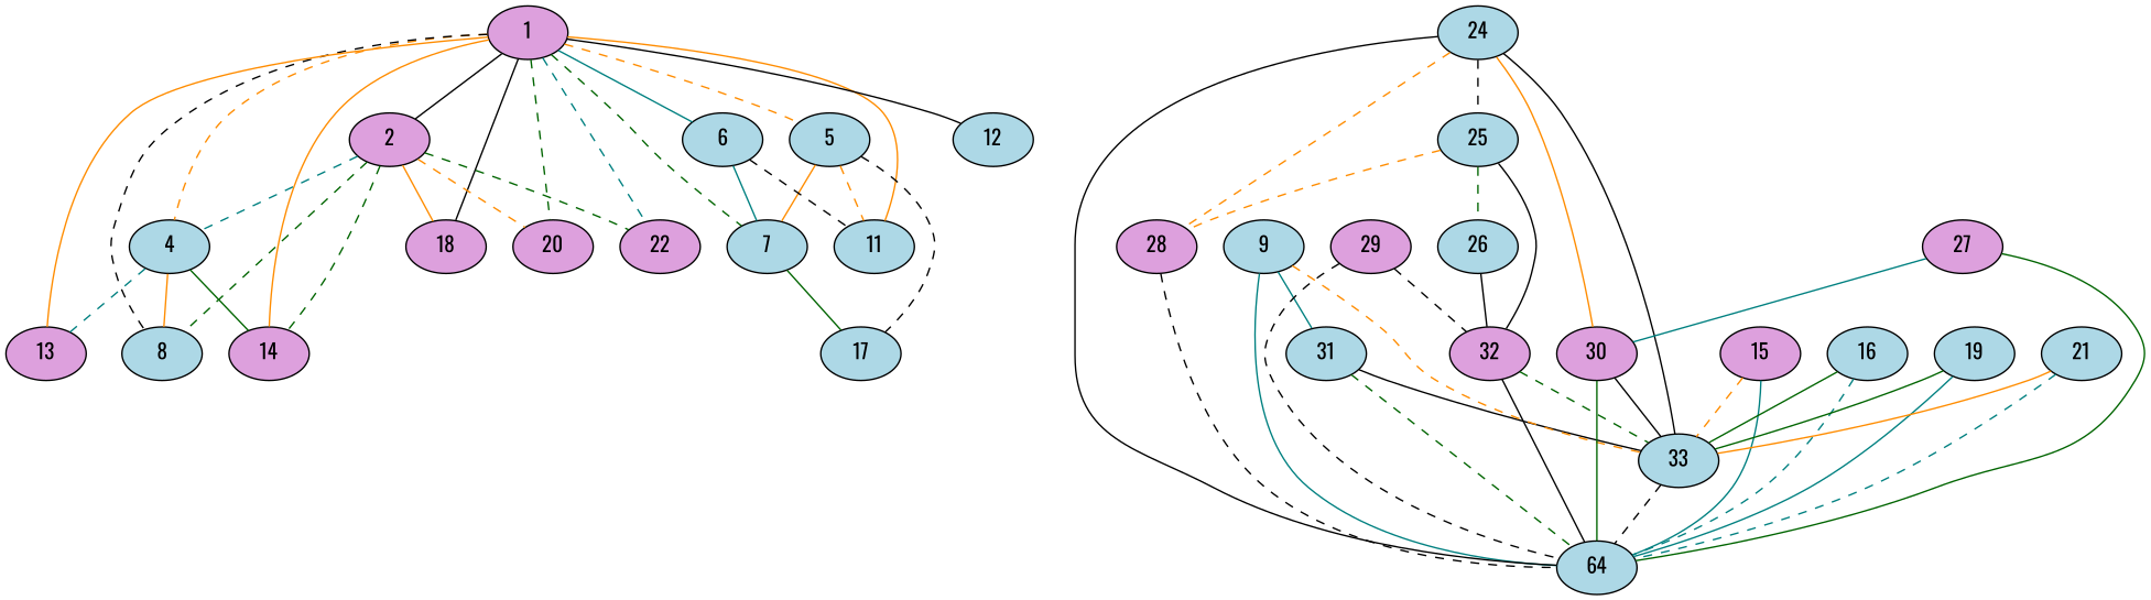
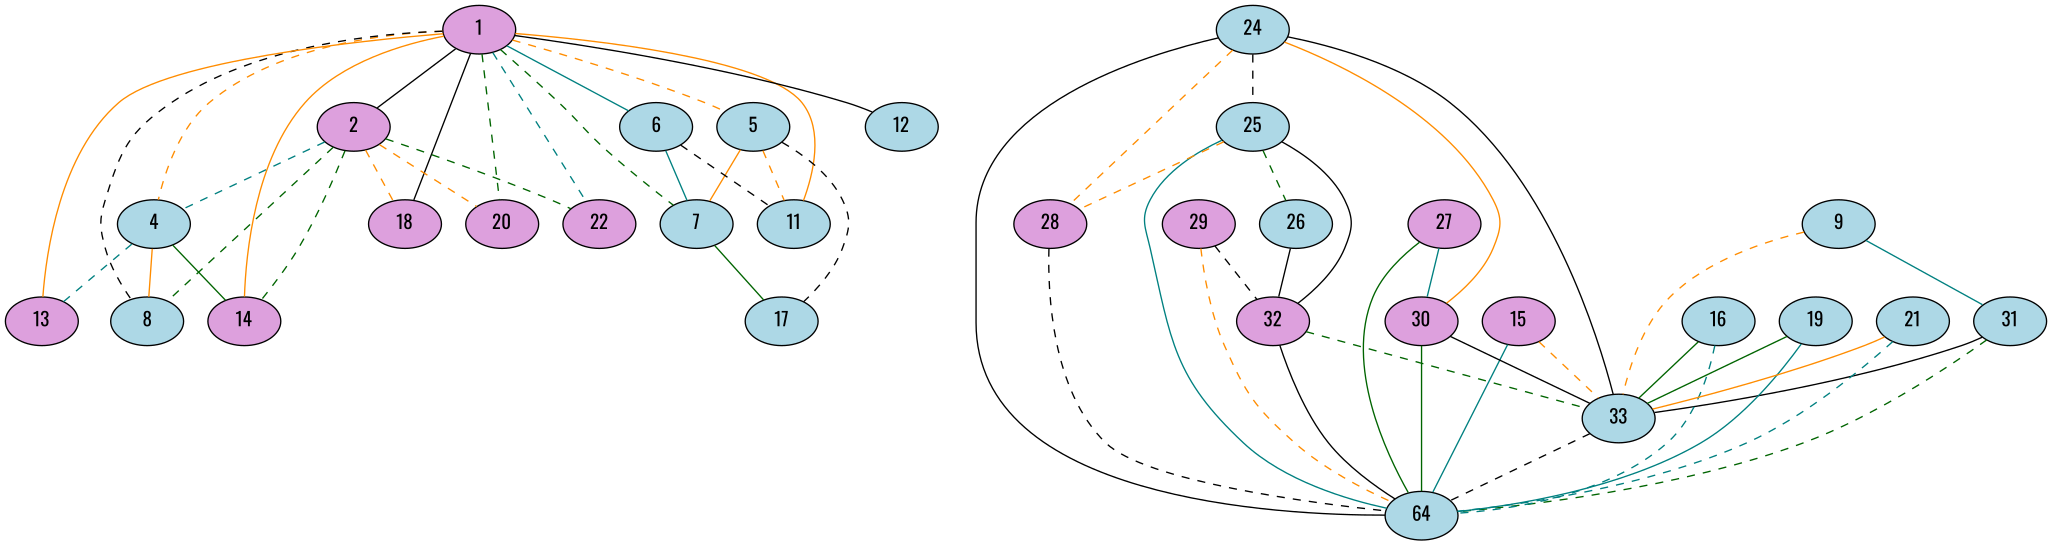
  strict graph {
    fontname=Oswald
    node [club="Mr. Hi" fillcolor=lightblue fontname=Oswald style=filled]
    edge [color=black fontname=Oswald style=solid]
    1 [fillcolor=plum]
    2 [fillcolor=plum]
    4
    5
    6
    7
    8
    11
    12
    13 [fillcolor=plum]
    14 [fillcolor=plum]
    18 [fillcolor=plum]
    20 [fillcolor=plum]
    22 [fillcolor=plum]
    17
    31 [club=Officer]
    9
    33 [club=Officer]
    n19 [club=Officer label=64]
    28 [club=Officer fillcolor=plum]
    29 [club=Officer fillcolor=plum]
    32 [club=Officer fillcolor=plum]
    15 [club=Officer fillcolor=plum]
    16 [club=Officer]
    19 [club=Officer]
    21 [club=Officer]
    24 [club=Officer]
    25 [club=Officer]
    30 [club=Officer fillcolor=plum]
    26 [club=Officer]
    27 [club=Officer fillcolor=plum]
    1 -- 2
    1 -- 4 [color=darkorange style=dashed]
    1 -- 5 [color=darkorange style=dashed]
    1 -- 6 [color=teal]
    1 -- 7 [color=darkgreen style=dashed]
    1 -- 8 [style=dashed]
    1 -- 11 [color=darkorange]
    1 -- 12
    1 -- 13 [color=darkorange]
    1 -- 14 [color=darkorange]
    1 -- 18
    1 -- 20 [color=darkgreen style=dashed]
    1 -- 22 [color=teal style=dashed]
    2 -- 4 [color=teal style=dashed]
    2 -- 8 [color=darkgreen style=dashed]
    2 -- 14 [color=darkgreen style=dashed]
-   2 -- 18 [color=darkorange]
+   2 -- 18 [color=darkorange style=dashed]
    2 -- 20 [color=darkorange style=dashed]
    2 -- 22 [color=darkgreen style=dashed]
    4 -- 8 [color=darkorange]
    4 -- 13 [color=teal style=dashed]
    4 -- 14 [color=darkgreen]
    5 -- 7 [color=darkorange]
    5 -- 11 [color=darkorange style=dashed]
    5 -- 17 [style=dashed]
    6 -- 7 [color=teal]
    6 -- 11 [style=dashed]
    7 -- 17 [color=darkgreen]
    31 -- 33
    31 -- n19 [color=darkgreen style=dashed]
    9 -- 31 [color=teal]
    9 -- 33 [color=darkorange style=dashed]
-   9 -- n19 [color=teal]
+   25 -- n19 [color=teal]
    33 -- n19 [style=dashed]
    28 -- n19 [style=dashed]
-   29 -- n19 [style=dashed]
+   29 -- n19 [color=darkorange style=dashed]
    29 -- 32 [style=dashed]
    32 -- 33 [color=darkgreen style=dashed]
    32 -- n19
    15 -- 33 [color=darkorange style=dashed]
    15 -- n19 [color=teal]
    16 -- 33 [color=darkgreen]
    16 -- n19 [color=teal style=dashed]
    19 -- 33 [color=darkgreen]
    19 -- n19 [color=teal]
    21 -- 33 [color=darkorange]
    21 -- n19 [color=teal style=dashed]
    24 -- 33
    24 -- n19
    24 -- 28 [color=darkorange style=dashed]
    24 -- 25 [style=dashed]
    24 -- 30 [color=darkorange]
    25 -- 28 [color=darkorange style=dashed]
    25 -- 32
    25 -- 26 [color=darkgreen style=dashed]
    30 -- 33
    30 -- n19 [color=darkgreen]
    26 -- 32
    27 -- n19 [color=darkgreen]
    27 -- 30 [color=teal]
  }
